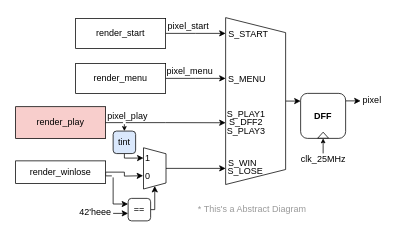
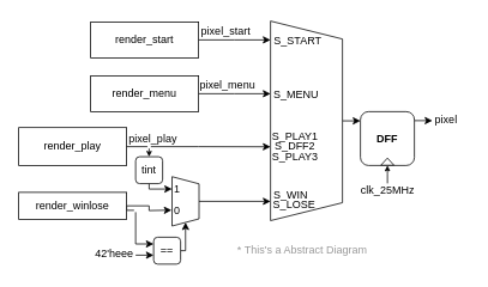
  <mxCell id="0" />
  <mxCell id="1" parent="0" />
  <mxCell id="2" style="edgeStyle=orthogonalEdgeStyle;rounded=0;orthogonalLoop=1;jettySize=auto;html=1;exitX=0.5;exitY=0;exitDx=0;exitDy=0;" edge="1" parent="1" source="3"><mxGeometry relative="1" as="geometry"><mxPoint x="400" y="134.375" as="targetPoint" /></mxGeometry></mxCell>
  <mxCell id="3" value="" style="shape=trapezoid;perimeter=trapezoidPerimeter;whiteSpace=wrap;html=1;fixedSize=1;rotation=90;" vertex="1" parent="1"><mxGeometry x="228.75" y="94.25" width="222.5" height="80" as="geometry" /></mxCell>
  <mxCell id="4" style="edgeStyle=orthogonalEdgeStyle;rounded=0;orthogonalLoop=1;jettySize=auto;html=1;exitX=1;exitY=0.5;exitDx=0;exitDy=0;" edge="1" parent="1" source="5"><mxGeometry relative="1" as="geometry"><mxPoint x="300" y="44" as="targetPoint" /></mxGeometry></mxCell>
  <mxCell id="5" value="render_start" style="rounded=0;whiteSpace=wrap;html=1;absoluteArcSize=0;arcSize=12;" vertex="1" parent="1"><mxGeometry x="100" y="24" width="120" height="40" as="geometry" /></mxCell>
  <mxCell id="6" style="edgeStyle=orthogonalEdgeStyle;rounded=0;orthogonalLoop=1;jettySize=auto;html=1;exitX=1;exitY=0.5;exitDx=0;exitDy=0;" edge="1" parent="1" source="7"><mxGeometry relative="1" as="geometry"><mxPoint x="300" y="104" as="targetPoint" /></mxGeometry></mxCell>
  <mxCell id="7" value="render_menu" style="rounded=0;whiteSpace=wrap;html=1;" vertex="1" parent="1"><mxGeometry x="100" y="84" width="120" height="40" as="geometry" /></mxCell>
- <mxCell id="8" value="render_play" style="rounded=0;whiteSpace=wrap;html=1;fillColor=#f8cecc;" vertex="1" parent="1"><mxGeometry x="20" y="141.75" width="120" height="42.5" as="geometry" /></mxCell>
+ <mxCell id="8" value="render_play" style="rounded=0;whiteSpace=wrap;html=1;" vertex="1" parent="1"><mxGeometry x="20" y="141.75" width="120" height="42.5" as="geometry" /></mxCell>
  <mxCell id="9" style="edgeStyle=orthogonalEdgeStyle;rounded=0;orthogonalLoop=1;jettySize=auto;html=1;exitX=1;exitY=0.5;exitDx=0;exitDy=0;" edge="1" parent="1" source="11"><mxGeometry relative="1" as="geometry"><mxPoint x="190" y="233.81" as="targetPoint" /></mxGeometry></mxCell>
  <mxCell id="10" style="edgeStyle=orthogonalEdgeStyle;rounded=0;orthogonalLoop=1;jettySize=auto;html=1;exitX=1;exitY=0.5;exitDx=0;exitDy=0;entryX=0;entryY=0.25;entryDx=0;entryDy=0;" edge="1" parent="1" source="11" target="26"><mxGeometry relative="1" as="geometry"><Array as="points"><mxPoint x="150" y="234" /><mxPoint x="150" y="272" /></Array></mxGeometry></mxCell>
  <mxCell id="11" value="render_winlose" style="rounded=0;whiteSpace=wrap;html=1;" vertex="1" parent="1"><mxGeometry x="20" y="214" width="120" height="30" as="geometry" /></mxCell>
  <mxCell id="12" style="edgeStyle=orthogonalEdgeStyle;rounded=0;orthogonalLoop=1;jettySize=auto;html=1;exitX=1;exitY=0.5;exitDx=0;exitDy=0;entryX=0.63;entryY=1;entryDx=0;entryDy=0;entryPerimeter=0;" edge="1" parent="1" source="8" target="3"><mxGeometry relative="1" as="geometry" /></mxCell>
  <mxCell id="13" value="S_PLAY3" style="text;html=1;align=center;verticalAlign=middle;resizable=0;points=[];autosize=1;strokeColor=none;fillColor=none;" vertex="1" parent="1"><mxGeometry x="292" y="159" width="70" height="30" as="geometry" /></mxCell>
  <mxCell id="14" value="S_START" style="text;html=1;align=center;verticalAlign=middle;resizable=0;points=[];autosize=1;strokeColor=none;fillColor=none;" vertex="1" parent="1"><mxGeometry x="290" y="30" width="80" height="30" as="geometry" /></mxCell>
  <mxCell id="15" value="S_MENU" style="text;html=1;align=center;verticalAlign=middle;resizable=0;points=[];autosize=1;strokeColor=none;fillColor=none;" vertex="1" parent="1"><mxGeometry x="293" y="90" width="70" height="30" as="geometry" /></mxCell>
  <mxCell id="16" value="S_DFF2" style="text;html=1;align=center;verticalAlign=middle;resizable=0;points=[];autosize=1;strokeColor=none;fillColor=none;" vertex="1" parent="1"><mxGeometry x="292" y="148" width="70" height="30" as="geometry" /></mxCell>
  <mxCell id="17" value="S_PLAY1" style="text;html=1;align=center;verticalAlign=middle;resizable=0;points=[];autosize=1;strokeColor=none;fillColor=none;" vertex="1" parent="1"><mxGeometry x="292" y="137" width="70" height="30" as="geometry" /></mxCell>
  <mxCell id="18" value="S_WIN" style="text;html=1;align=center;verticalAlign=middle;resizable=0;points=[];autosize=1;strokeColor=none;fillColor=none;" vertex="1" parent="1"><mxGeometry x="292" y="202" width="60" height="30" as="geometry" /></mxCell>
  <mxCell id="19" value="S_LOSE" style="text;html=1;align=center;verticalAlign=middle;resizable=0;points=[];autosize=1;strokeColor=none;fillColor=none;" vertex="1" parent="1"><mxGeometry x="291" y="213" width="70" height="30" as="geometry" /></mxCell>
  <mxCell id="20" value="pixel_start" style="text;html=1;align=center;verticalAlign=middle;resizable=0;points=[];autosize=1;strokeColor=none;fillColor=none;" vertex="1" parent="1"><mxGeometry x="210" y="20" width="80" height="30" as="geometry" /></mxCell>
  <mxCell id="21" value="pixel_menu" style="text;html=1;align=center;verticalAlign=middle;resizable=0;points=[];autosize=1;strokeColor=none;fillColor=none;" vertex="1" parent="1"><mxGeometry x="212" y="80" width="80" height="30" as="geometry" /></mxCell>
  <mxCell id="22" value="pixel_play" style="text;html=1;align=center;verticalAlign=middle;resizable=0;points=[];autosize=1;strokeColor=none;fillColor=none;" vertex="1" parent="1"><mxGeometry x="129" y="139" width="80" height="30" as="geometry" /></mxCell>
  <mxCell id="23" value="" style="shape=trapezoid;perimeter=trapezoidPerimeter;whiteSpace=wrap;html=1;fixedSize=1;rotation=90;size=8;" vertex="1" parent="1"><mxGeometry x="178" y="209" width="55" height="30" as="geometry" /></mxCell>
  <mxCell id="24" style="edgeStyle=orthogonalEdgeStyle;rounded=0;orthogonalLoop=1;jettySize=auto;html=1;exitX=0.5;exitY=0;exitDx=0;exitDy=0;entryX=0.129;entryY=0.367;entryDx=0;entryDy=0;entryPerimeter=0;" edge="1" parent="1" source="23" target="19"><mxGeometry relative="1" as="geometry" /></mxCell>
  <mxCell id="25" style="edgeStyle=orthogonalEdgeStyle;rounded=0;orthogonalLoop=1;jettySize=auto;html=1;exitX=1;exitY=0.5;exitDx=0;exitDy=0;entryX=1;entryY=0.5;entryDx=0;entryDy=0;" edge="1" parent="1" source="26" target="23"><mxGeometry relative="1" as="geometry" /></mxCell>
  <mxCell id="26" value="==" style="rounded=1;whiteSpace=wrap;html=1;" vertex="1" parent="1"><mxGeometry x="170" y="264" width="30" height="30" as="geometry" /></mxCell>
  <mxCell id="27" value="" style="endArrow=classic;html=1;rounded=0;" edge="1" parent="1"><mxGeometry width="50" height="50" relative="1" as="geometry"><mxPoint x="150" y="284" as="sourcePoint" /><mxPoint x="170" y="284" as="targetPoint" /></mxGeometry></mxCell>
  <mxCell id="28" value="42'heee" style="text;html=1;align=center;verticalAlign=middle;resizable=0;points=[];autosize=1;strokeColor=none;fillColor=none;" vertex="1" parent="1"><mxGeometry x="91" y="268" width="70" height="30" as="geometry" /></mxCell>
  <mxCell id="29" style="edgeStyle=orthogonalEdgeStyle;rounded=0;orthogonalLoop=1;jettySize=auto;html=1;exitX=0.5;exitY=1;exitDx=0;exitDy=0;entryX=0.25;entryY=1;entryDx=0;entryDy=0;" edge="1" parent="1" source="30" target="23"><mxGeometry relative="1" as="geometry"><Array as="points"><mxPoint x="165" y="210" /><mxPoint x="191" y="210" /></Array></mxGeometry></mxCell>
- <mxCell id="30" value="tint" style="rounded=1;whiteSpace=wrap;html=1;fillColor=#dae8fc;" vertex="1" parent="1"><mxGeometry x="150" y="174.25" width="30" height="30" as="geometry" /></mxCell>
+ <mxCell id="30" value="tint" style="rounded=1;whiteSpace=wrap;html=1;" vertex="1" parent="1"><mxGeometry x="150" y="174.25" width="30" height="30" as="geometry" /></mxCell>
  <mxCell id="31" value="" style="endArrow=classic;html=1;rounded=0;entryX=0.5;entryY=0;entryDx=0;entryDy=0;endSize=4;" edge="1" parent="1" target="30"><mxGeometry width="50" height="50" relative="1" as="geometry"><mxPoint x="165" y="163" as="sourcePoint" /><mxPoint x="230" y="184" as="targetPoint" /></mxGeometry></mxCell>
  <mxCell id="32" value="" style="ellipse;whiteSpace=wrap;html=1;aspect=fixed;fontFamily=Helvetica;fontSize=11;fontColor=default;labelBackgroundColor=default;fillColor=#FFFFFF;strokeColor=none;" vertex="1" parent="1"><mxGeometry x="163" y="161" width="4" height="4" as="geometry" /></mxCell>
  <mxCell id="33" value="" style="ellipse;whiteSpace=wrap;html=1;aspect=fixed;fontFamily=Helvetica;fontSize=11;fontColor=default;labelBackgroundColor=default;fillColor=#FFFFFF;strokeColor=none;" vertex="1" parent="1"><mxGeometry x="148" y="232" width="4" height="4" as="geometry" /></mxCell>
  <mxCell id="34" value="1" style="text;html=1;align=center;verticalAlign=middle;resizable=0;points=[];autosize=1;strokeColor=none;fillColor=none;" vertex="1" parent="1"><mxGeometry x="181" y="196" width="30" height="30" as="geometry" /></mxCell>
  <mxCell id="35" value="0" style="text;html=1;align=center;verticalAlign=middle;resizable=0;points=[];autosize=1;strokeColor=none;fillColor=none;" vertex="1" parent="1"><mxGeometry x="181" y="219" width="30" height="30" as="geometry" /></mxCell>
  <mxCell id="36" value="pixel" style="text;html=1;align=center;verticalAlign=middle;resizable=0;points=[];autosize=1;strokeColor=none;fillColor=none;" vertex="1" parent="1"><mxGeometry x="470" y="118.25" width="50" height="30" as="geometry" /></mxCell>
  <mxCell id="37" value="* This's a Abstract Diagram" style="text;html=1;align=center;verticalAlign=middle;resizable=0;points=[];autosize=1;strokeColor=none;fillColor=none;fontColor=#999999;" vertex="1" parent="1"><mxGeometry x="250" y="264" width="170" height="30" as="geometry" /></mxCell>
  <mxCell id="38" value="&lt;p style=&quot;line-height: 0%;&quot;&gt;&lt;b&gt;DFF&lt;/b&gt;&lt;/p&gt;&lt;p&gt;&lt;/p&gt;" style="rounded=1;whiteSpace=wrap;html=1;" vertex="1" parent="1"><mxGeometry x="400" y="124" width="60" height="60" as="geometry" /></mxCell>
  <mxCell id="39" value="" style="triangle;whiteSpace=wrap;html=1;rotation=-90;" vertex="1" parent="1"><mxGeometry x="426" y="172.5" width="8" height="14.5" as="geometry" /></mxCell>
  <mxCell id="40" value="D" style="text;html=1;align=center;verticalAlign=middle;resizable=0;points=[];autosize=1;strokeColor=none;fillColor=none;fontColor=#FFFFFF;connectable=0;allowArrows=0;fontSize=11;pointerEvents=1;" vertex="1" parent="1"><mxGeometry x="393" y="120" width="30" height="30" as="geometry" /></mxCell>
  <mxCell id="41" value="Q" style="text;html=1;align=center;verticalAlign=middle;resizable=0;points=[];autosize=1;strokeColor=none;fillColor=none;fontColor=#FFFFFF;connectable=0;allowArrows=0;fontSize=11;pointerEvents=1;" vertex="1" parent="1"><mxGeometry x="437" y="120" width="30" height="30" as="geometry" /></mxCell>
  <mxCell id="42" value="" style="endArrow=classic;html=1;rounded=0;strokeColor=default;align=center;verticalAlign=middle;fontFamily=Helvetica;fontSize=11;fontColor=default;labelBackgroundColor=none;autosize=1;resizable=0;edgeStyle=orthogonalEdgeStyle;endSize=4;" edge="1" parent="1"><mxGeometry width="50" height="50" relative="1" as="geometry"><mxPoint x="430" y="204" as="sourcePoint" /><mxPoint x="430" y="184" as="targetPoint" /><Array as="points"><mxPoint x="430" y="194" /><mxPoint x="430" y="194" /></Array></mxGeometry></mxCell>
  <mxCell id="43" style="edgeStyle=orthogonalEdgeStyle;rounded=0;orthogonalLoop=1;jettySize=auto;html=1;exitX=0.5;exitY=0;exitDx=0;exitDy=0;" edge="1" parent="1"><mxGeometry relative="1" as="geometry"><mxPoint x="480" y="134.375" as="targetPoint" /><mxPoint x="460" y="134" as="sourcePoint" /></mxGeometry></mxCell>
  <mxCell id="44" value="clk_25MHz" style="text;html=1;align=center;verticalAlign=middle;resizable=0;points=[];autosize=1;strokeColor=none;fillColor=none;" vertex="1" parent="1"><mxGeometry x="390" y="197" width="80" height="30" as="geometry" /></mxCell>
